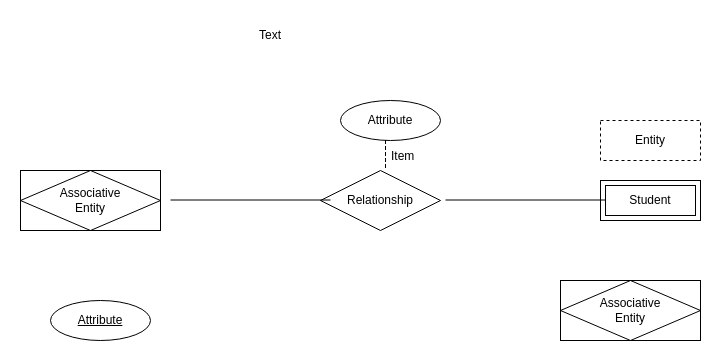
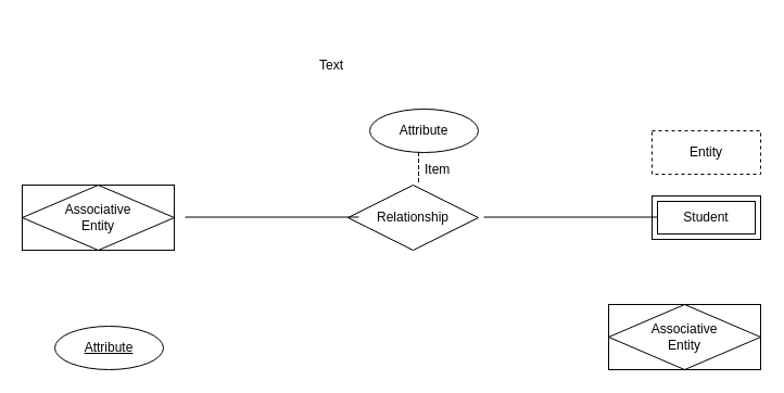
  <mxCell id="0" />
  <mxCell id="1" parent="0" />
  <mxCell id="2" value="Attribute" style="ellipse;whiteSpace=wrap;html=1;align=center;" parent="1" vertex="1"><mxGeometry x="340" y="100" width="100" height="40" as="geometry" /></mxCell>
  <mxCell id="3" value="Student" style="shape=ext;margin=3;double=1;whiteSpace=wrap;html=1;align=center;" parent="1" vertex="1"><mxGeometry x="600" y="180" width="100" height="40" as="geometry" /></mxCell>
  <mxCell id="4" value="Associative&#10;Entity" style="shape=associativeEntity;whiteSpace=wrap;html=1;align=center;" parent="1" vertex="1"><mxGeometry x="20" y="170" width="140" height="60" as="geometry" /></mxCell>
  <mxCell id="5" value="Relationship" style="shape=rhombus;perimeter=rhombusPerimeter;whiteSpace=wrap;html=1;align=center;" parent="1" vertex="1"><mxGeometry x="320" y="170" width="120" height="60" as="geometry" /></mxCell>
  <mxCell id="6" value="" style="endArrow=none;html=1;rounded=0;" parent="1" edge="1"><mxGeometry relative="1" as="geometry"><mxPoint x="445" y="199.5" as="sourcePoint" /><mxPoint x="605" y="199.5" as="targetPoint" /></mxGeometry></mxCell>
  <mxCell id="7" value="" style="endArrow=none;html=1;rounded=0;" parent="1" edge="1"><mxGeometry relative="1" as="geometry"><mxPoint x="170" y="199.5" as="sourcePoint" /><mxPoint x="330" y="199.5" as="targetPoint" /></mxGeometry></mxCell>
  <mxCell id="8" value="Item" style="shape=partialRectangle;fillColor=none;align=left;verticalAlign=middle;strokeColor=none;spacingLeft=34;rotatable=0;points=[[0,0.5],[1,0.5]];portConstraint=eastwest;dropTarget=0;" parent="1" vertex="1"><mxGeometry x="355" y="140" width="90" height="30" as="geometry" /></mxCell>
  <mxCell id="9" value="" style="shape=partialRectangle;top=0;left=0;bottom=0;fillColor=none;stokeWidth=1;dashed=1;align=left;verticalAlign=middle;spacingLeft=4;spacingRight=4;overflow=hidden;rotatable=0;points=[];portConstraint=eastwest;part=1;" parent="8" vertex="1" connectable="0"><mxGeometry width="30" height="30" as="geometry" /></mxCell>
  <mxCell id="10" value="Attribute" style="ellipse;whiteSpace=wrap;html=1;align=center;fontStyle=4;" vertex="1" parent="1"><mxGeometry x="50" y="300" width="100" height="40" as="geometry" /></mxCell>
  <mxCell id="11" value="Associative&#10;Entity" style="shape=associativeEntity;whiteSpace=wrap;html=1;align=center;" vertex="1" parent="1"><mxGeometry x="560" y="280" width="140" height="60" as="geometry" /></mxCell>
  <mxCell id="12" value="Entity" style="whiteSpace=wrap;html=1;align=center;dashed=1;" vertex="1" parent="1"><mxGeometry x="600" y="120" width="100" height="40" as="geometry" /></mxCell>
- <mxCell id="13" value="Text" style="text;html=1;align=center;verticalAlign=middle;whiteSpace=wrap;rounded=0;" vertex="1" parent="1"><mxGeometry x="240" y="20" width="60" height="30" as="geometry" /></mxCell>
+ <mxCell id="13" value="Text" style="text;html=1;align=center;verticalAlign=middle;whiteSpace=wrap;rounded=0;" vertex="1" parent="1"><mxGeometry x="275" y="45" width="60" height="30" as="geometry" /></mxCell>
